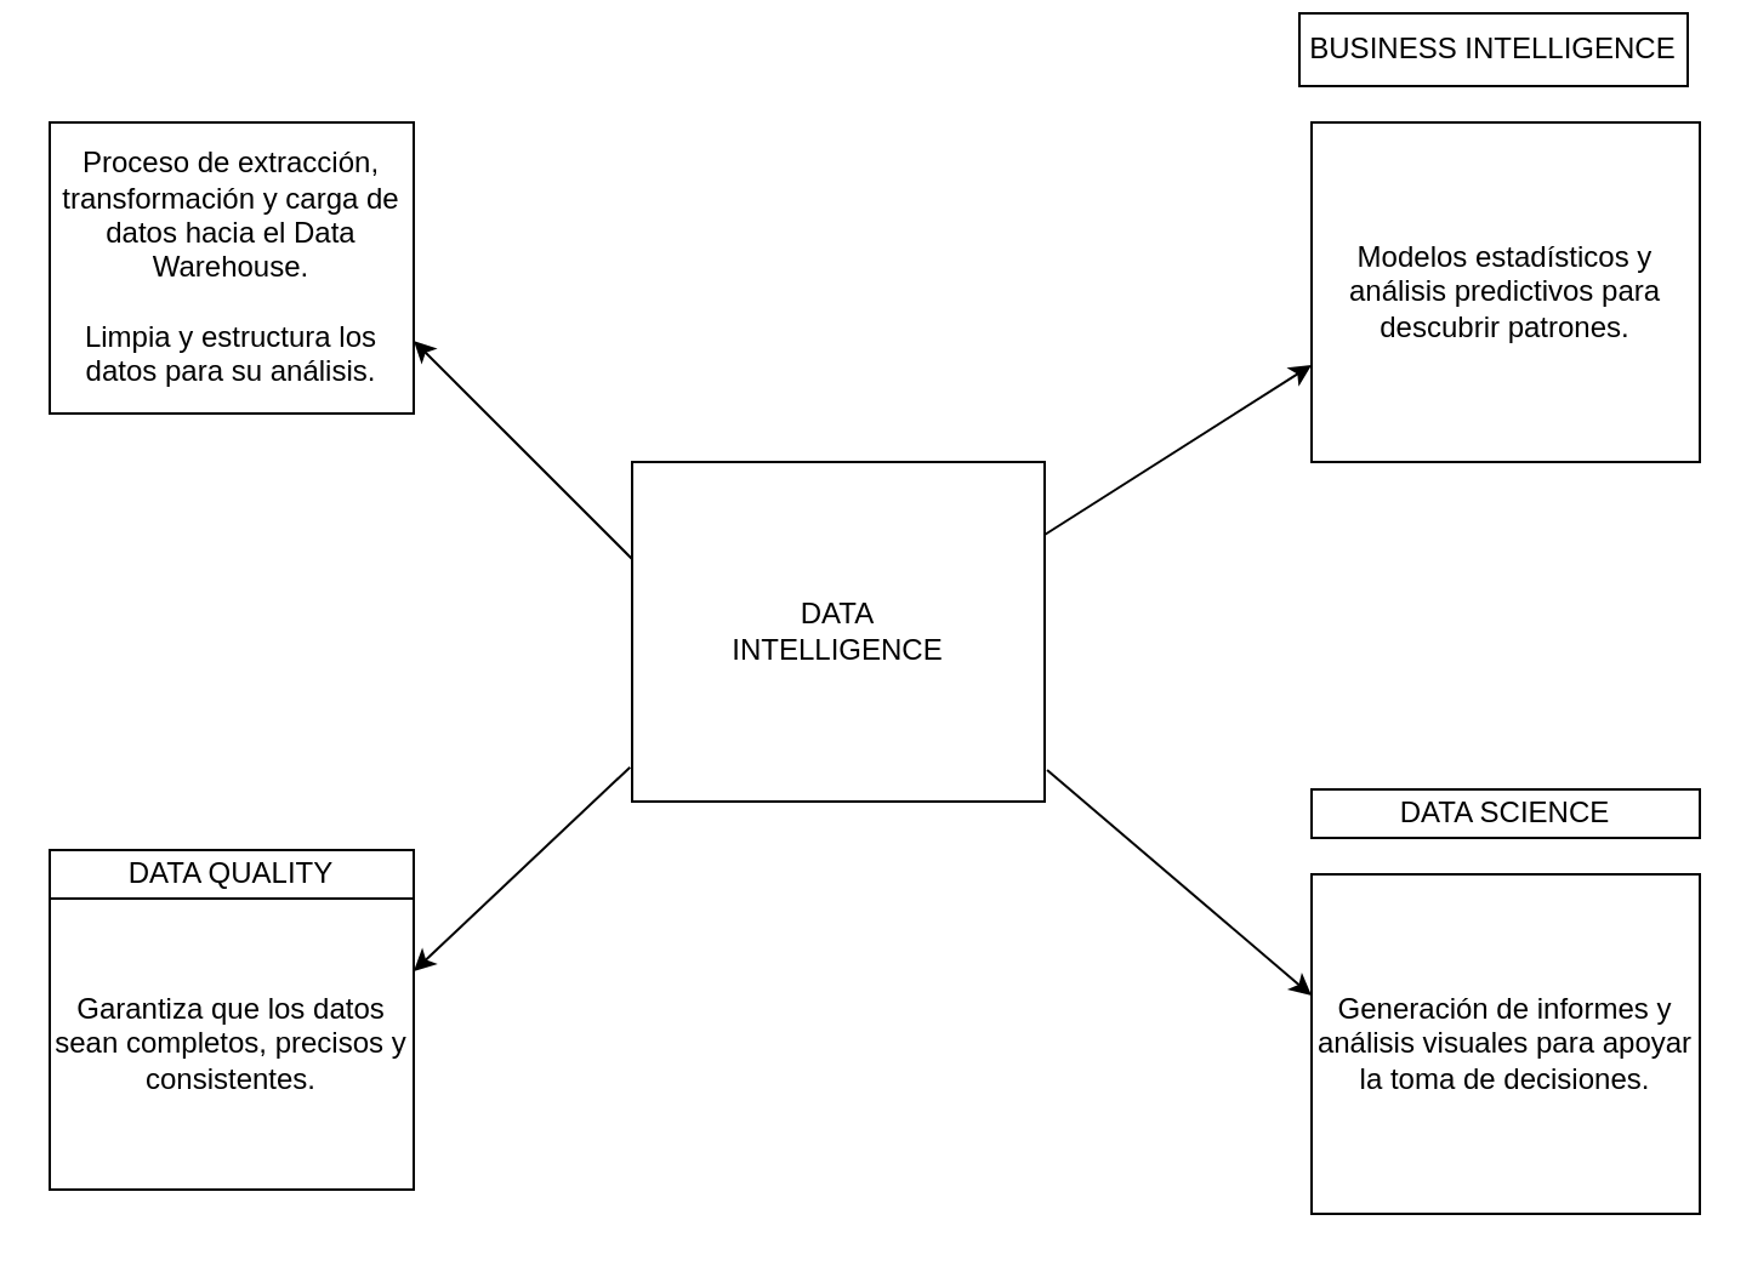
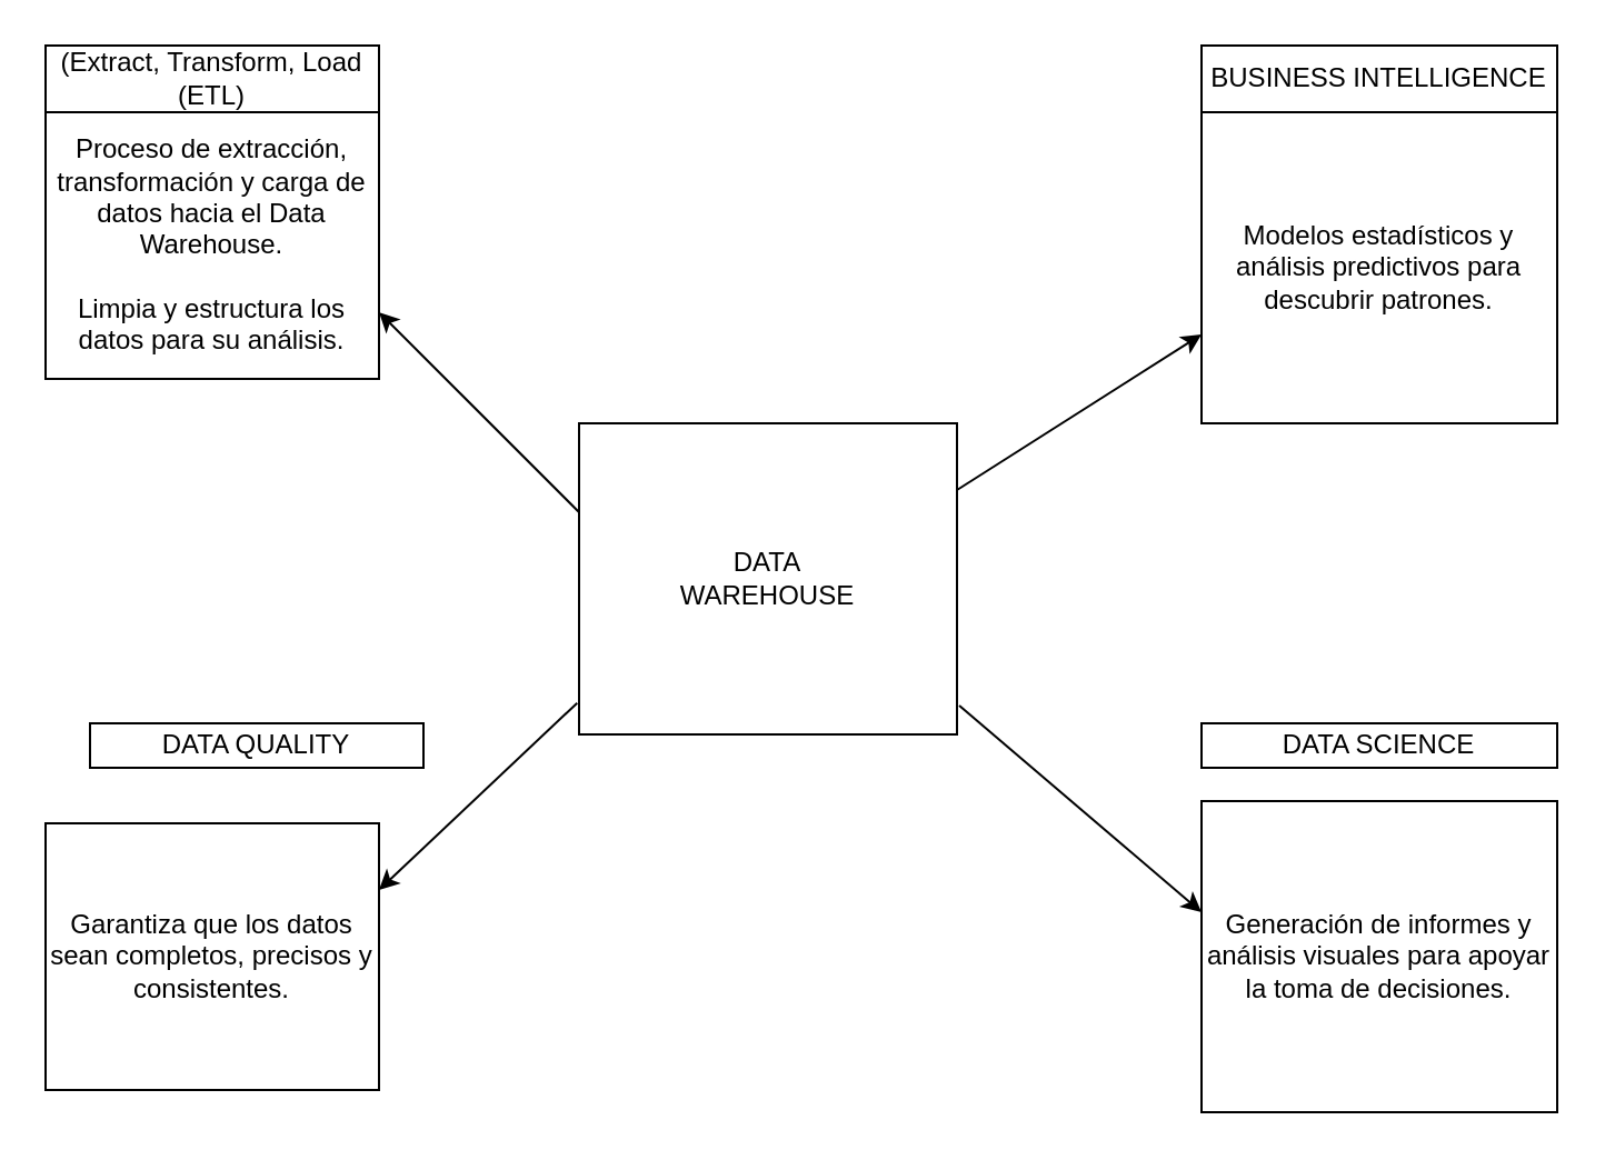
  <mxCell id="0" />
  <mxCell id="1" parent="0" />
- <mxCell id="2" value="&lt;div&gt;DATA&lt;/div&gt;&lt;div&gt;INTELLIGENCE&lt;/div&gt;" style="rounded=0;whiteSpace=wrap;html=1;" vertex="1" parent="1"><mxGeometry x="260" y="190" width="170" height="140" as="geometry" /></mxCell>
+ <mxCell id="2" value="&lt;div&gt;DATA&lt;/div&gt;&lt;div&gt;WAREHOUSE&lt;/div&gt;" style="rounded=0;whiteSpace=wrap;html=1;" vertex="1" parent="1"><mxGeometry x="260" y="190" width="170" height="140" as="geometry" /></mxCell>
  <mxCell id="3" value="" style="endArrow=classic;html=1;rounded=0;" edge="1" parent="1"><mxGeometry width="50" height="50" relative="1" as="geometry"><mxPoint x="430" y="220" as="sourcePoint" /><mxPoint x="540" y="150" as="targetPoint" /></mxGeometry></mxCell>
  <mxCell id="4" value="" style="endArrow=classic;html=1;rounded=0;exitX=1.006;exitY=0.907;exitDx=0;exitDy=0;exitPerimeter=0;" edge="1" parent="1" source="2"><mxGeometry width="50" height="50" relative="1" as="geometry"><mxPoint x="430" y="320" as="sourcePoint" /><mxPoint x="540" y="410.02" as="targetPoint" /></mxGeometry></mxCell>
  <mxCell id="5" value="Generación de informes y análisis visuales para apoyar la toma de decisiones." style="rounded=0;whiteSpace=wrap;html=1;" vertex="1" parent="1"><mxGeometry x="540" y="360" width="160" height="140" as="geometry" /></mxCell>
  <mxCell id="6" value="Modelos estadísticos y análisis predictivos para descubrir patrones." style="rounded=0;whiteSpace=wrap;html=1;" vertex="1" parent="1"><mxGeometry x="540" y="50" width="160" height="140" as="geometry" /></mxCell>
  <mxCell id="7" value="Garantiza que los datos sean completos, precisos y consistentes." style="rounded=0;whiteSpace=wrap;html=1;" vertex="1" parent="1"><mxGeometry x="20" y="370" width="150" height="120" as="geometry" /></mxCell>
  <mxCell id="8" value="&lt;div&gt;&lt;div&gt;&lt;span style=&quot;background-color: transparent; color: light-dark(rgb(0, 0, 0), rgb(255, 255, 255));&quot;&gt;Proceso de extracción, transformación y carga de datos hacia el Data Warehouse.&lt;/span&gt;&lt;/div&gt;&lt;div&gt;&lt;span style=&quot;background-color: transparent; color: light-dark(rgb(0, 0, 0), rgb(255, 255, 255));&quot;&gt;&lt;br&gt;&lt;/span&gt;&lt;/div&gt;&lt;div&gt;&lt;span style=&quot;background-color: transparent; color: light-dark(rgb(0, 0, 0), rgb(255, 255, 255));&quot;&gt;Limpia y estructura los datos para su análisis.&lt;/span&gt;&lt;/div&gt;&lt;/div&gt;" style="rounded=0;whiteSpace=wrap;html=1;" vertex="1" parent="1"><mxGeometry x="20" y="50" width="150" height="120" as="geometry" /></mxCell>
  <mxCell id="9" value="DATA SCIENCE" style="rounded=0;whiteSpace=wrap;html=1;" vertex="1" parent="1"><mxGeometry x="540" y="325" width="160" height="20" as="geometry" /></mxCell>
- <mxCell id="11" value="BUSINESS INTELLIGENCE" style="rounded=0;whiteSpace=wrap;html=1;" vertex="1" parent="1"><mxGeometry x="535" y="5" width="160" height="30" as="geometry" /></mxCell>
- <mxCell id="12" value="DATA QUALITY" style="rounded=0;whiteSpace=wrap;html=1;" vertex="1" parent="1"><mxGeometry x="20" y="350" width="150" height="20" as="geometry" /></mxCell>
+ <mxCell id="10" value="(Extract, Transform, Load&lt;div&gt;(ETL)&lt;/div&gt;" style="rounded=0;whiteSpace=wrap;html=1;" vertex="1" parent="1"><mxGeometry x="20" y="20" width="150" height="30" as="geometry" /></mxCell>
+ <mxCell id="11" value="BUSINESS INTELLIGENCE" style="rounded=0;whiteSpace=wrap;html=1;" vertex="1" parent="1"><mxGeometry x="540" y="20" width="160" height="30" as="geometry" /></mxCell>
+ <mxCell id="12" value="DATA QUALITY" style="rounded=0;whiteSpace=wrap;html=1;" vertex="1" parent="1"><mxGeometry x="40" y="325" width="150" height="20" as="geometry" /></mxCell>
  <mxCell id="13" value="" style="endArrow=classic;html=1;rounded=0;entryX=1;entryY=0.75;entryDx=0;entryDy=0;" edge="1" parent="1" target="8"><mxGeometry width="50" height="50" relative="1" as="geometry"><mxPoint x="260" y="230" as="sourcePoint" /><mxPoint x="180" y="160" as="targetPoint" /></mxGeometry></mxCell>
  <mxCell id="14" value="" style="endArrow=classic;html=1;rounded=0;exitX=-0.005;exitY=0.899;exitDx=0;exitDy=0;exitPerimeter=0;" edge="1" parent="1" source="2"><mxGeometry width="50" height="50" relative="1" as="geometry"><mxPoint x="240" y="330" as="sourcePoint" /><mxPoint x="170" y="400" as="targetPoint" /></mxGeometry></mxCell>
